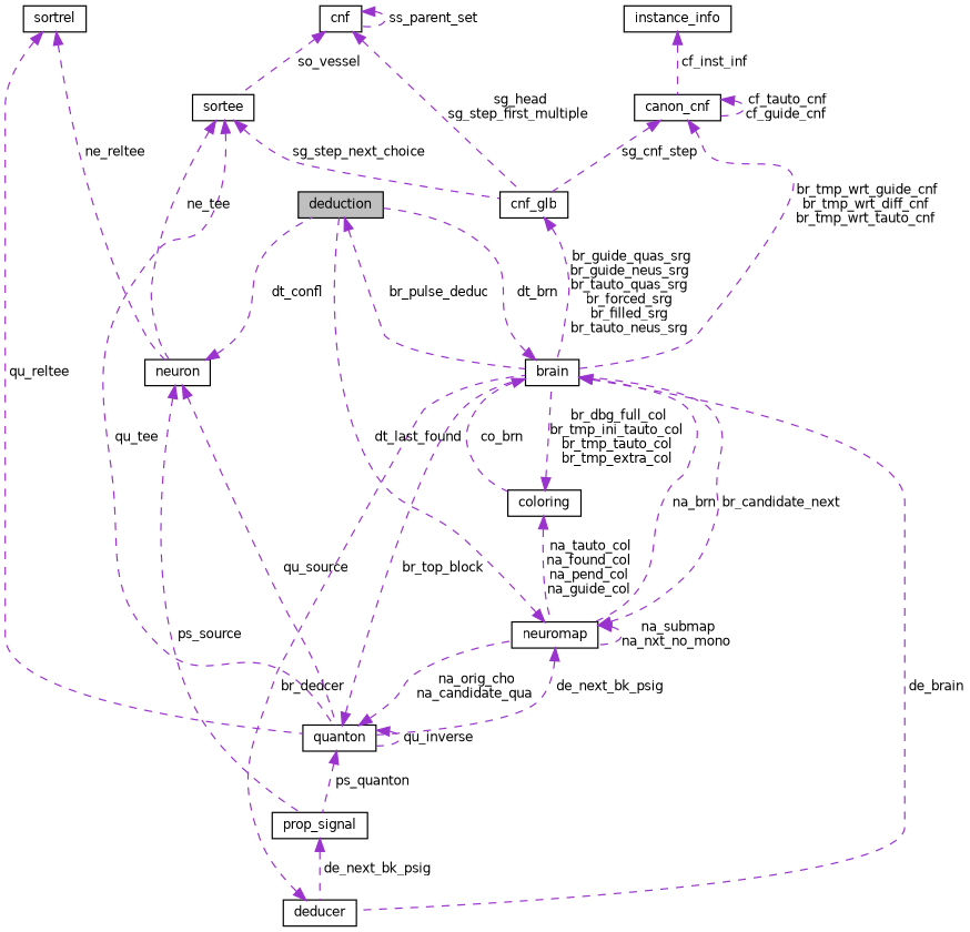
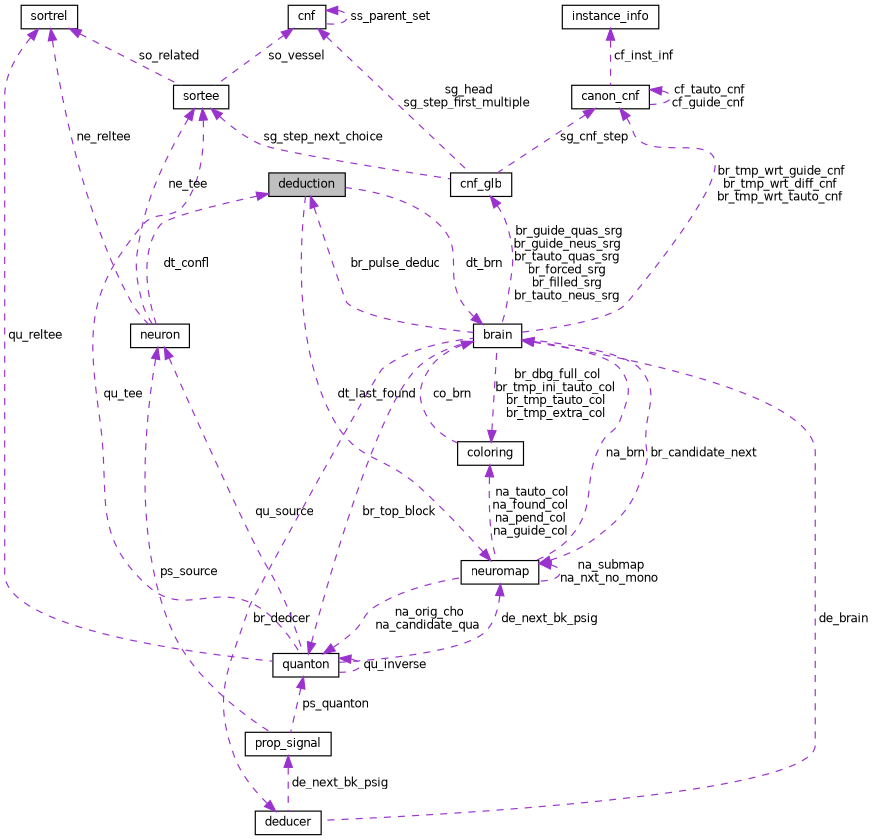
  digraph {
    node [color=black fillcolor=white fontname=Helvetica fontsize=10 shape=record style=filled]
    edge [color=darkorchid3 dir=back fontname=Helvetica fontsize=10 labelfontname=Helvetica labelfontsize=10 style=dashed]
    n1 [fillcolor=grey75 fontcolor=black height=0.2 label=deduction width=0.4]
    n2 [height=0.2 label=brain width=0.4]
    n3 [height=0.2 label=deducer width=0.4]
    n4 [height=0.2 label=neuromap width=0.4]
    n5 [height=0.2 label=coloring width=0.4]
    n6 [height=0.2 label=quanton width=0.4]
    n7 [height=0.2 label=prop_signal width=0.4]
    n8 [height=0.2 label=neuron width=0.4]
    n9 [height=0.2 label=sortrel width=0.4]
    n10 [height=0.2 label=sortee width=0.4]
    n11 [height=0.2 label=cnf_glb width=0.4]
    n12 [height=0.2 label=cnf width=0.4]
    n13 [height=0.2 label=canon_cnf width=0.4]
    n14 [height=0.2 label=instance_info width=0.4]
    n1 -> n2 [label=" br_pulse_deduc"]
    n2 -> n1 [label=" dt_brn"]
    n2 -> n3 [label=" de_brain"]
    n2 -> n4 [label=" na_brn"]
    n2 -> n5 [label=" co_brn"]
    n3 -> n2 [label=" br_dedcer"]
    n4 -> n1 [label=" dt_last_found"]
    n4 -> n2 [label=" br_candidate_next"]
    n4 -> n4 [label=" na_submap\nna_nxt_no_mono"]
    n4 -> n6 [label=" de_next_bk_psig"]
    n5 -> n2 [label=" br_dbg_full_col\nbr_tmp_ini_tauto_col\nbr_tmp_tauto_col\nbr_tmp_extra_col"]
    n5 -> n4 [label=" na_tauto_col\nna_found_col\nna_pend_col\nna_guide_col"]
    n6 -> n2 [label=" br_top_block"]
    n6 -> n4 [label=" na_orig_cho\nna_candidate_qua"]
    n6 -> n6 [label=" qu_inverse"]
    n6 -> n7 [label=" ps_quanton"]
    n7 -> n3 [label=" de_next_bk_psig"]
-   n8 -> n1 [label=" dt_confl"]
+   n1 -> n8 [label=" dt_confl"]
    n8 -> n6 [label=" qu_source"]
    n8 -> n7 [label=" ps_source"]
    n9 -> n6 [label=" qu_reltee"]
    n9 -> n8 [label=" ne_reltee"]
+   n9 -> n10 [label=" so_related"]
    n10 -> n6 [label=" qu_tee"]
    n10 -> n8 [label=" ne_tee"]
    n10 -> n11 [label=" sg_step_next_choice"]
    n11 -> n2 [label=" br_guide_quas_srg\nbr_guide_neus_srg\nbr_tauto_quas_srg\nbr_forced_srg\nbr_filled_srg\nbr_tauto_neus_srg"]
    n12 -> n10 [label=" so_vessel"]
    n12 -> n11 [label=" sg_head\nsg_step_first_multiple"]
    n12 -> n12 [label=" ss_parent_set"]
    n13 -> n2 [label=" br_tmp_wrt_guide_cnf\nbr_tmp_wrt_diff_cnf\nbr_tmp_wrt_tauto_cnf"]
    n13 -> n11 [label=" sg_cnf_step"]
    n13 -> n13 [label=" cf_tauto_cnf\ncf_guide_cnf"]
    n14 -> n13 [label=" cf_inst_inf"]
  }
